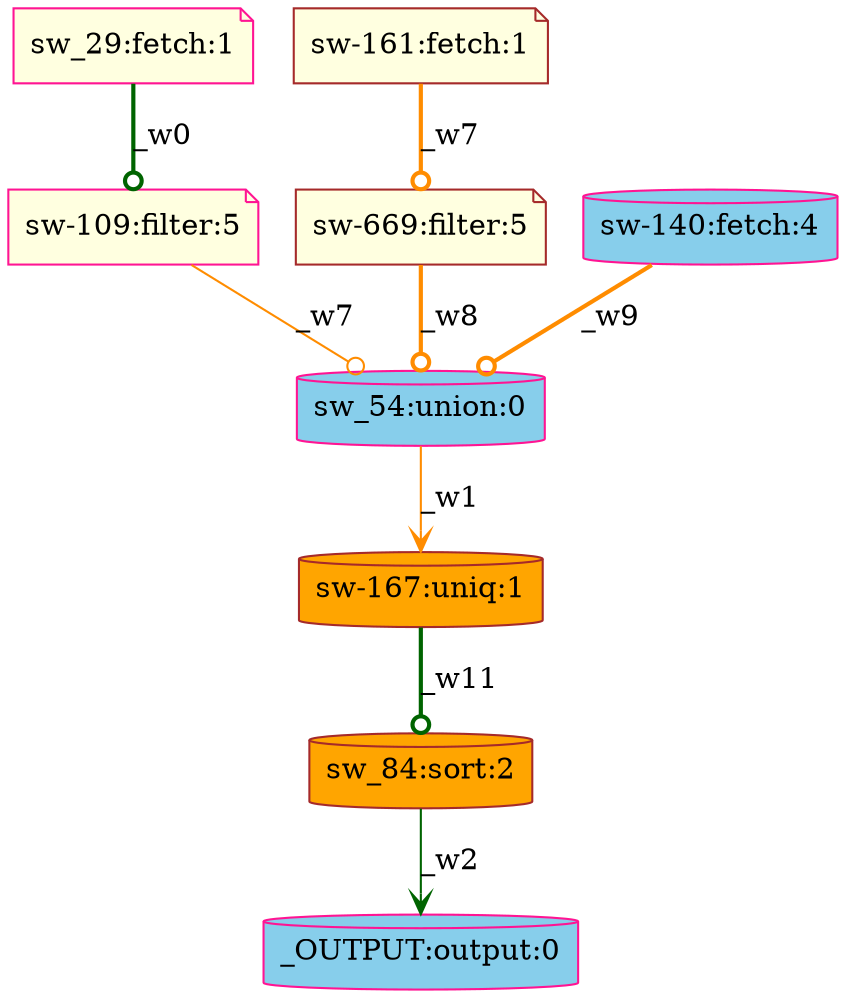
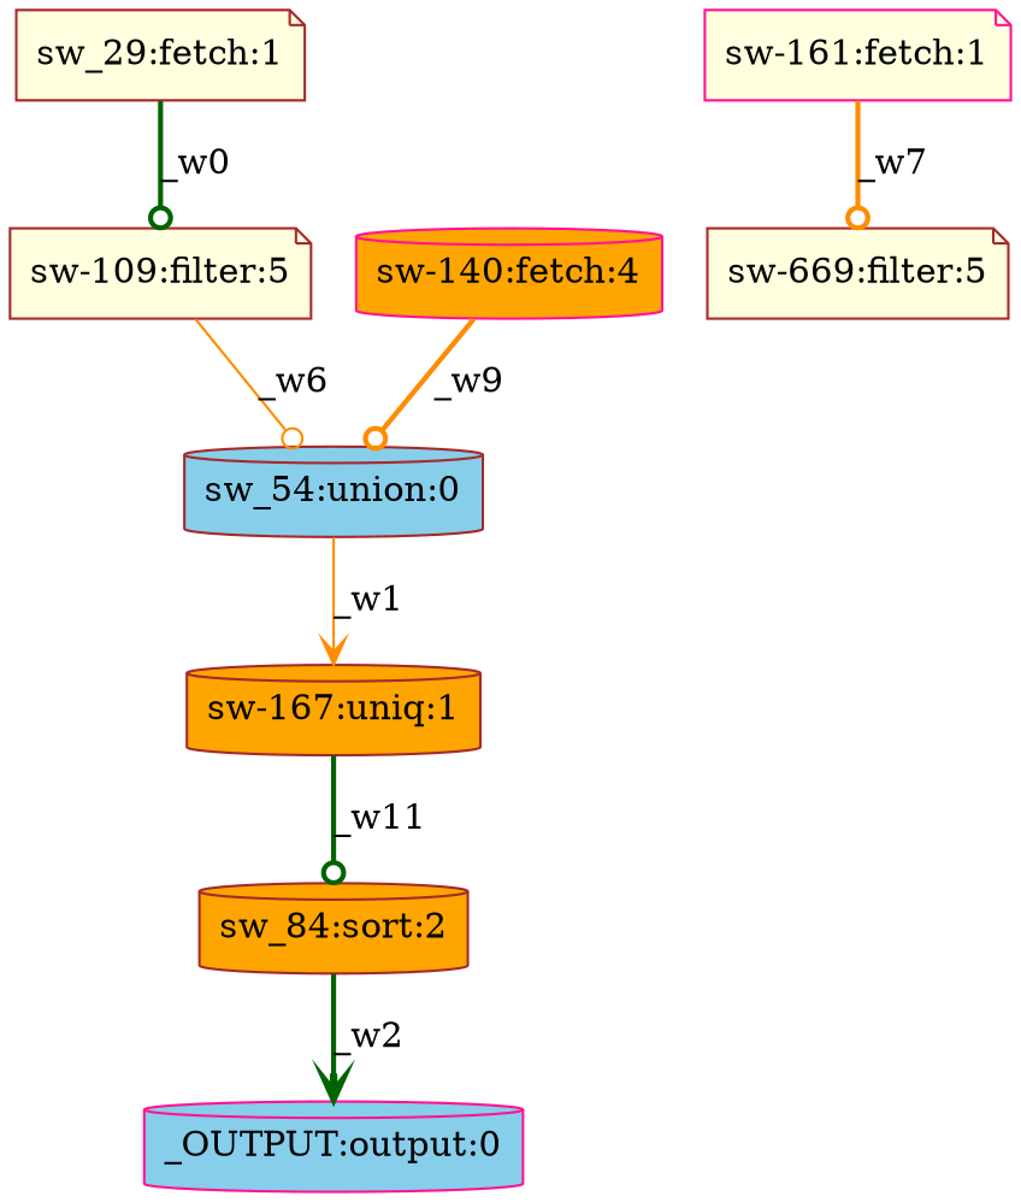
  digraph {
    node [color=brown fillcolor=lightyellow shape=cylinder style=filled]
    edge [arrowhead=odot color=darkorange style=bold]
-   n1 [color=deeppink label="sw_29:fetch:1" shape=note]
-   n2 [color=deeppink label="sw-109:filter:5" shape=note]
-   n3 [color=deeppink fillcolor=skyblue label="sw_54:union:0"]
+   n1 [label="sw_29:fetch:1" shape=note]
+   n2 [label="sw-109:filter:5" shape=note]
+   n3 [fillcolor=skyblue label="sw_54:union:0"]
    n4 [color=deeppink fillcolor=skyblue label="_OUTPUT:output:0"]
    n5 [fillcolor=orange label="sw-167:uniq:1"]
    n6 [fillcolor=orange label="sw_84:sort:2"]
    n7 [label="sw-669:filter:5" shape=note]
-   n8 [color=deeppink fillcolor=skyblue label="sw-140:fetch:4"]
-   n9 [label="sw-161:fetch:1" shape=note]
+   n8 [color=deeppink fillcolor=orange label="sw-140:fetch:4"]
+   n9 [color=deeppink label="sw-161:fetch:1" shape=note]
    n1 -> n2 [color=darkgreen label=_w0]
-   n2 -> n3 [label=_w7 style=solid]
+   n2 -> n3 [label=_w6 style=solid]
    n3 -> n5 [arrowhead=vee label=_w1 style=solid]
    n5 -> n6 [color=darkgreen label=_w11]
-   n6 -> n4 [arrowhead=vee color=darkgreen label=_w2 style=solid]
-   n7 -> n3 [label=_w8]
+   n6 -> n4 [arrowhead=vee color=darkgreen label=_w2]
    n8 -> n3 [label=_w9]
    n9 -> n7 [label=_w7]
  }
